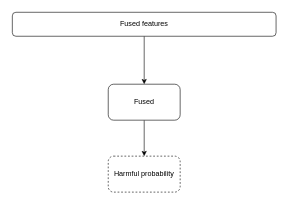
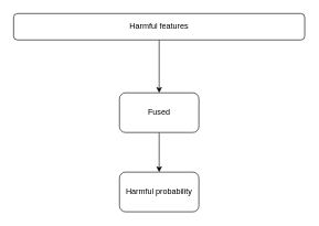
  <mxCell id="0" />
  <mxCell id="1" parent="0" />
- <mxCell id="2" value="Harmful probability" style="rounded=1;whiteSpace=wrap;html=1;dashed=1;" vertex="1" parent="1"><mxGeometry x="180" y="260" width="120" height="60" as="geometry" /></mxCell>
+ <mxCell id="2" value="Harmful probability" style="rounded=1;whiteSpace=wrap;html=1;" vertex="1" parent="1"><mxGeometry x="180" y="260" width="120" height="60" as="geometry" /></mxCell>
  <mxCell id="3" style="edgeStyle=orthogonalEdgeStyle;rounded=0;orthogonalLoop=1;jettySize=auto;html=1;exitX=0.5;exitY=1;exitDx=0;exitDy=0;entryX=0.5;entryY=0;entryDx=0;entryDy=0;" edge="1" parent="1" source="4" target="2"><mxGeometry relative="1" as="geometry" /></mxCell>
  <mxCell id="4" value="Fused" style="rounded=1;whiteSpace=wrap;html=1;" vertex="1" parent="1"><mxGeometry x="180" y="140" width="120" height="60" as="geometry" /></mxCell>
  <mxCell id="5" style="edgeStyle=orthogonalEdgeStyle;rounded=0;orthogonalLoop=1;jettySize=auto;html=1;exitX=0.5;exitY=1;exitDx=0;exitDy=0;entryX=0.5;entryY=0;entryDx=0;entryDy=0;" edge="1" parent="1" source="6" target="4"><mxGeometry relative="1" as="geometry" /></mxCell>
- <mxCell id="6" value="Fused features" style="rounded=1;whiteSpace=wrap;html=1;" vertex="1" parent="1"><mxGeometry x="20" y="20" width="440" height="40" as="geometry" /></mxCell>
+ <mxCell id="6" value="Harmful features" style="rounded=1;whiteSpace=wrap;html=1;" vertex="1" parent="1"><mxGeometry x="20" y="20" width="440" height="40" as="geometry" /></mxCell>
